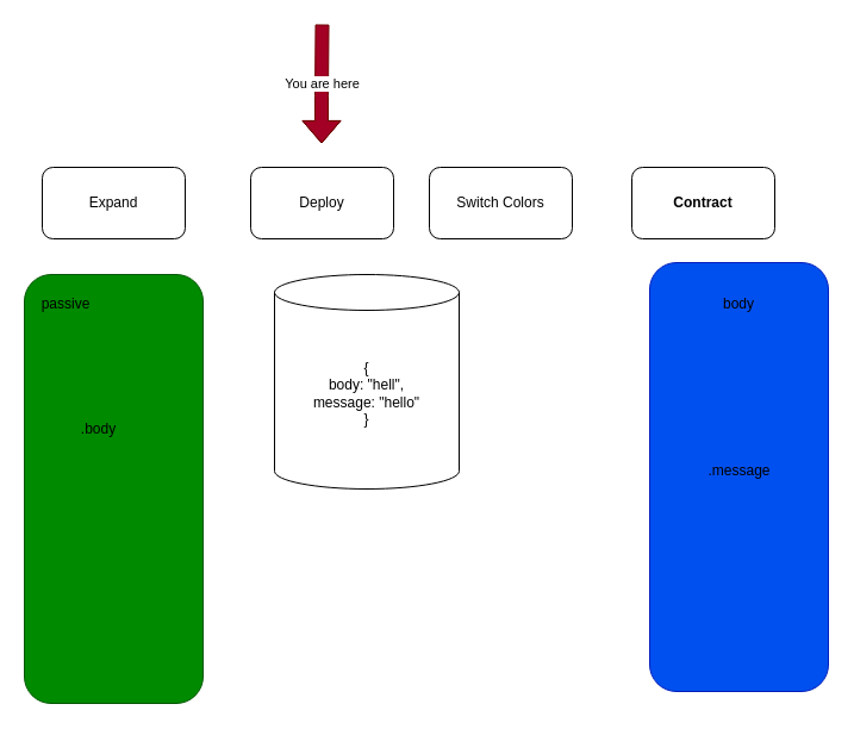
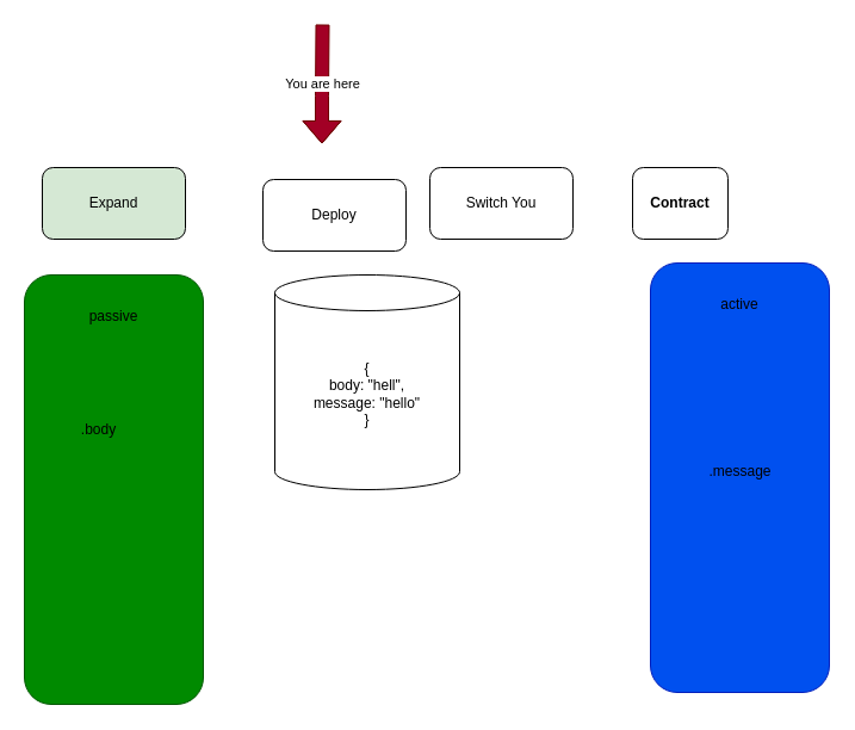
  <mxCell id="0" />
  <mxCell id="1" parent="0" />
  <mxCell id="2" value="" style="rounded=1;whiteSpace=wrap;html=1;fillColor=#008a00;fontColor=#ffffff;strokeColor=#005700;" parent="1" vertex="1"><mxGeometry x="20" y="230" width="150" height="360" as="geometry" /></mxCell>
- <mxCell id="3" value="passive" style="text;html=1;strokeColor=none;fillColor=none;align=center;verticalAlign=middle;whiteSpace=wrap;rounded=0;" parent="1" vertex="1"><mxGeometry x="25" y="240" width="60" height="30" as="geometry" /></mxCell>
+ <mxCell id="3" value="passive" style="text;html=1;strokeColor=none;fillColor=none;align=center;verticalAlign=middle;whiteSpace=wrap;rounded=0;" parent="1" vertex="1"><mxGeometry x="65" y="250" width="60" height="30" as="geometry" /></mxCell>
  <mxCell id="4" value="" style="rounded=1;whiteSpace=wrap;html=1;fillColor=#0050ef;fontColor=#ffffff;strokeColor=#001DBC;" parent="1" vertex="1"><mxGeometry x="545" y="220" width="150" height="360" as="geometry" /></mxCell>
- <mxCell id="5" value="body" style="text;html=1;strokeColor=none;fillColor=none;align=center;verticalAlign=middle;whiteSpace=wrap;rounded=0;" parent="1" vertex="1"><mxGeometry x="590" y="240" width="60" height="30" as="geometry" /></mxCell>
+ <mxCell id="5" value="active" style="text;html=1;strokeColor=none;fillColor=none;align=center;verticalAlign=middle;whiteSpace=wrap;rounded=0;" parent="1" vertex="1"><mxGeometry x="590" y="240" width="60" height="30" as="geometry" /></mxCell>
  <mxCell id="6" value="" style="shape=cylinder3;whiteSpace=wrap;html=1;boundedLbl=1;backgroundOutline=1;size=15;" parent="1" vertex="1"><mxGeometry x="230" y="230" width="155" height="180" as="geometry" /></mxCell>
  <mxCell id="7" value="{&lt;br&gt;body: &quot;hell&quot;,&lt;br&gt;message: &quot;hello&quot;&lt;br&gt;}" style="text;html=1;strokeColor=none;fillColor=none;align=center;verticalAlign=middle;whiteSpace=wrap;rounded=0;" parent="1" vertex="1"><mxGeometry x="245" y="270" width="125" height="120" as="geometry" /></mxCell>
  <mxCell id="8" value="You are here" style="shape=flexArrow;endArrow=classic;html=1;width=11;endSize=5.85;fillColor=#a20025;strokeColor=#6F0000;" parent="1" edge="1"><mxGeometry width="50" height="50" relative="1" as="geometry"><mxPoint x="270" y="20" as="sourcePoint" /><mxPoint x="269.5" y="120" as="targetPoint" /><Array as="points"><mxPoint x="269.5" y="80" /></Array></mxGeometry></mxCell>
  <mxCell id="9" value=".message" style="text;html=1;strokeColor=none;fillColor=none;align=center;verticalAlign=middle;whiteSpace=wrap;rounded=0;" parent="1" vertex="1"><mxGeometry x="557.5" y="335" width="125" height="120" as="geometry" /></mxCell>
  <mxCell id="10" value=".body" style="text;html=1;strokeColor=none;fillColor=none;align=center;verticalAlign=middle;whiteSpace=wrap;rounded=0;" parent="1" vertex="1"><mxGeometry x="20" y="300" width="125" height="120" as="geometry" /></mxCell>
- <mxCell id="11" value="Deploy" style="rounded=1;whiteSpace=wrap;html=1;" parent="1" vertex="1"><mxGeometry x="210" y="140" width="120" height="60" as="geometry" /></mxCell>
- <mxCell id="12" value="Switch Colors" style="rounded=1;whiteSpace=wrap;html=1;" parent="1" vertex="1"><mxGeometry x="360" y="140" width="120" height="60" as="geometry" /></mxCell>
- <mxCell id="13" value="Contract" style="rounded=1;whiteSpace=wrap;html=1;fontStyle=1" parent="1" vertex="1"><mxGeometry x="530" y="140" width="120" height="60" as="geometry" /></mxCell>
- <mxCell id="14" value="Expand" style="rounded=1;whiteSpace=wrap;html=1;" parent="1" vertex="1"><mxGeometry x="35" y="140" width="120" height="60" as="geometry" /></mxCell>
+ <mxCell id="11" value="Deploy" style="rounded=1;whiteSpace=wrap;html=1;" parent="1" vertex="1"><mxGeometry x="220" y="150" width="120" height="60" as="geometry" /></mxCell>
+ <mxCell id="12" value="Switch You" style="rounded=1;whiteSpace=wrap;html=1;" parent="1" vertex="1"><mxGeometry x="360" y="140" width="120" height="60" as="geometry" /></mxCell>
+ <mxCell id="13" value="Contract" style="rounded=1;whiteSpace=wrap;html=1;fontStyle=1" parent="1" vertex="1"><mxGeometry x="530" y="140" width="80" height="60" as="geometry" /></mxCell>
+ <mxCell id="14" value="Expand" style="rounded=1;whiteSpace=wrap;html=1;fillColor=#d5e8d4;" parent="1" vertex="1"><mxGeometry x="35" y="140" width="120" height="60" as="geometry" /></mxCell>
